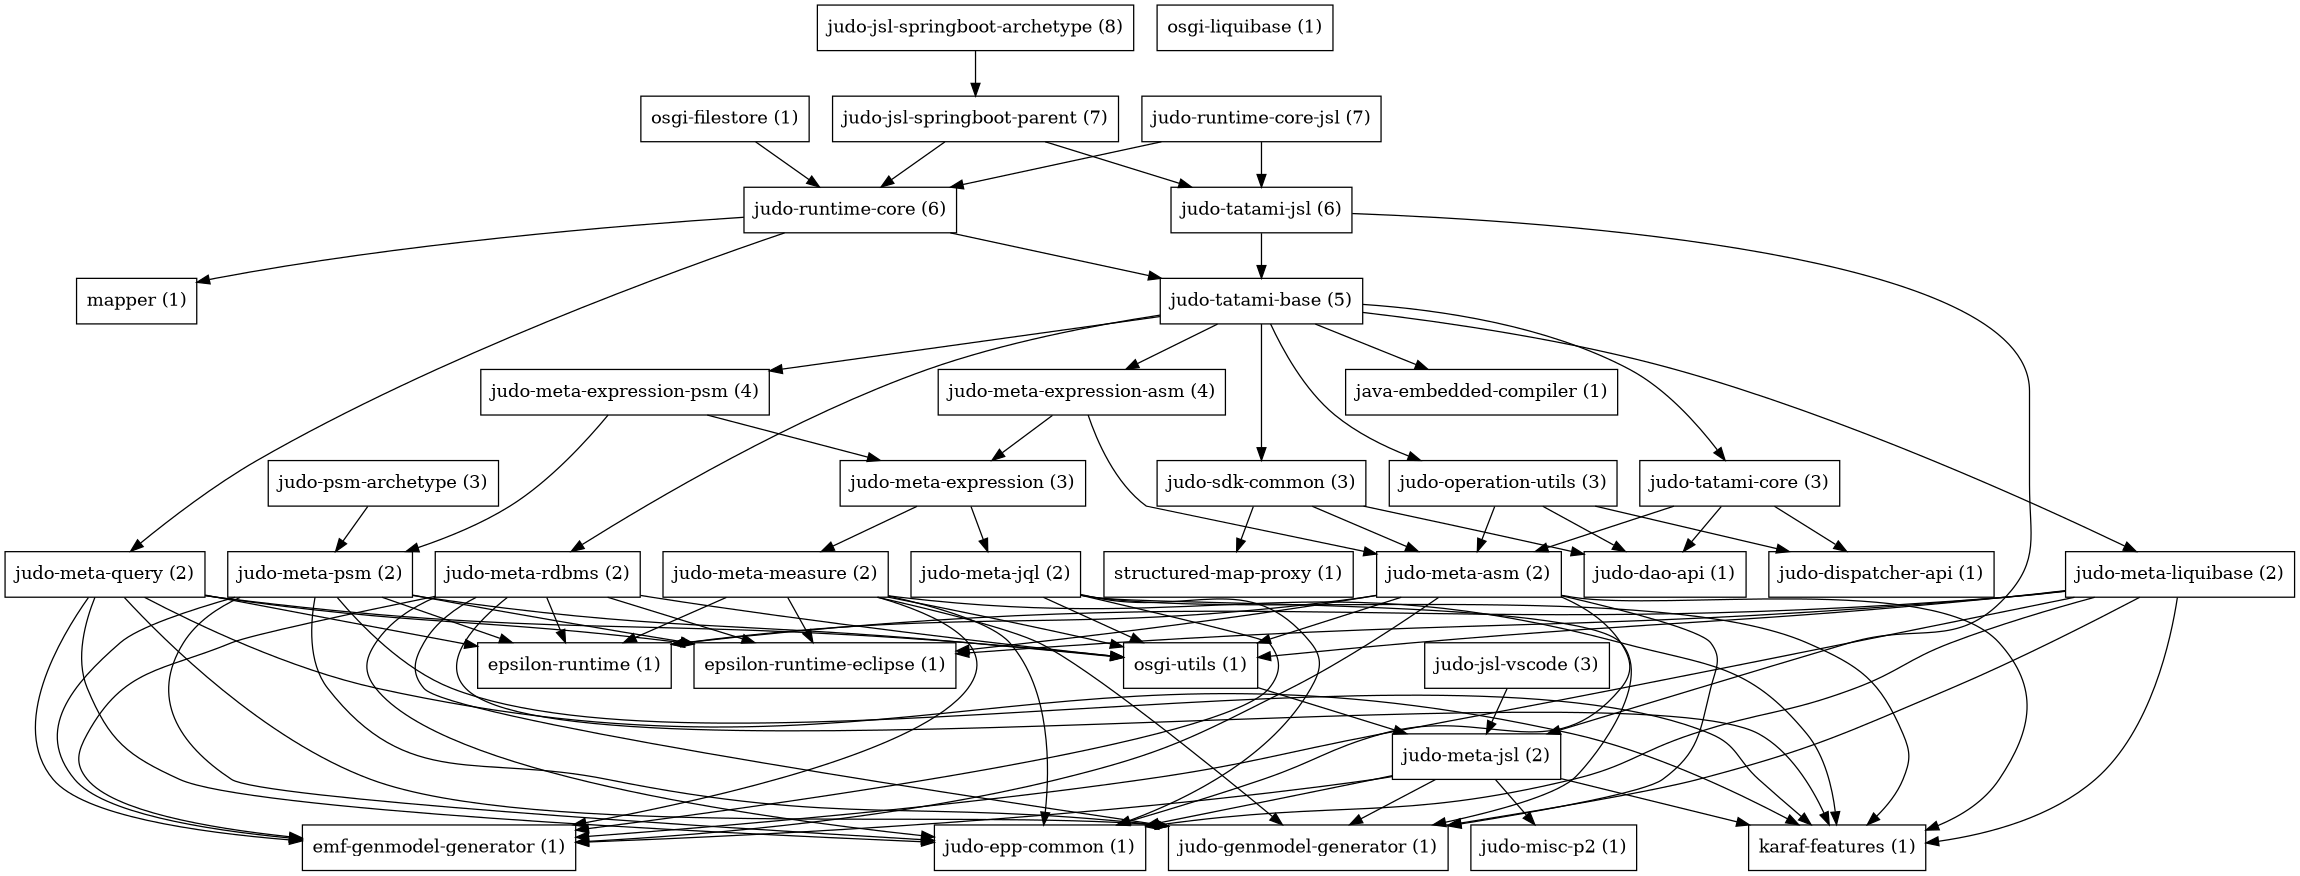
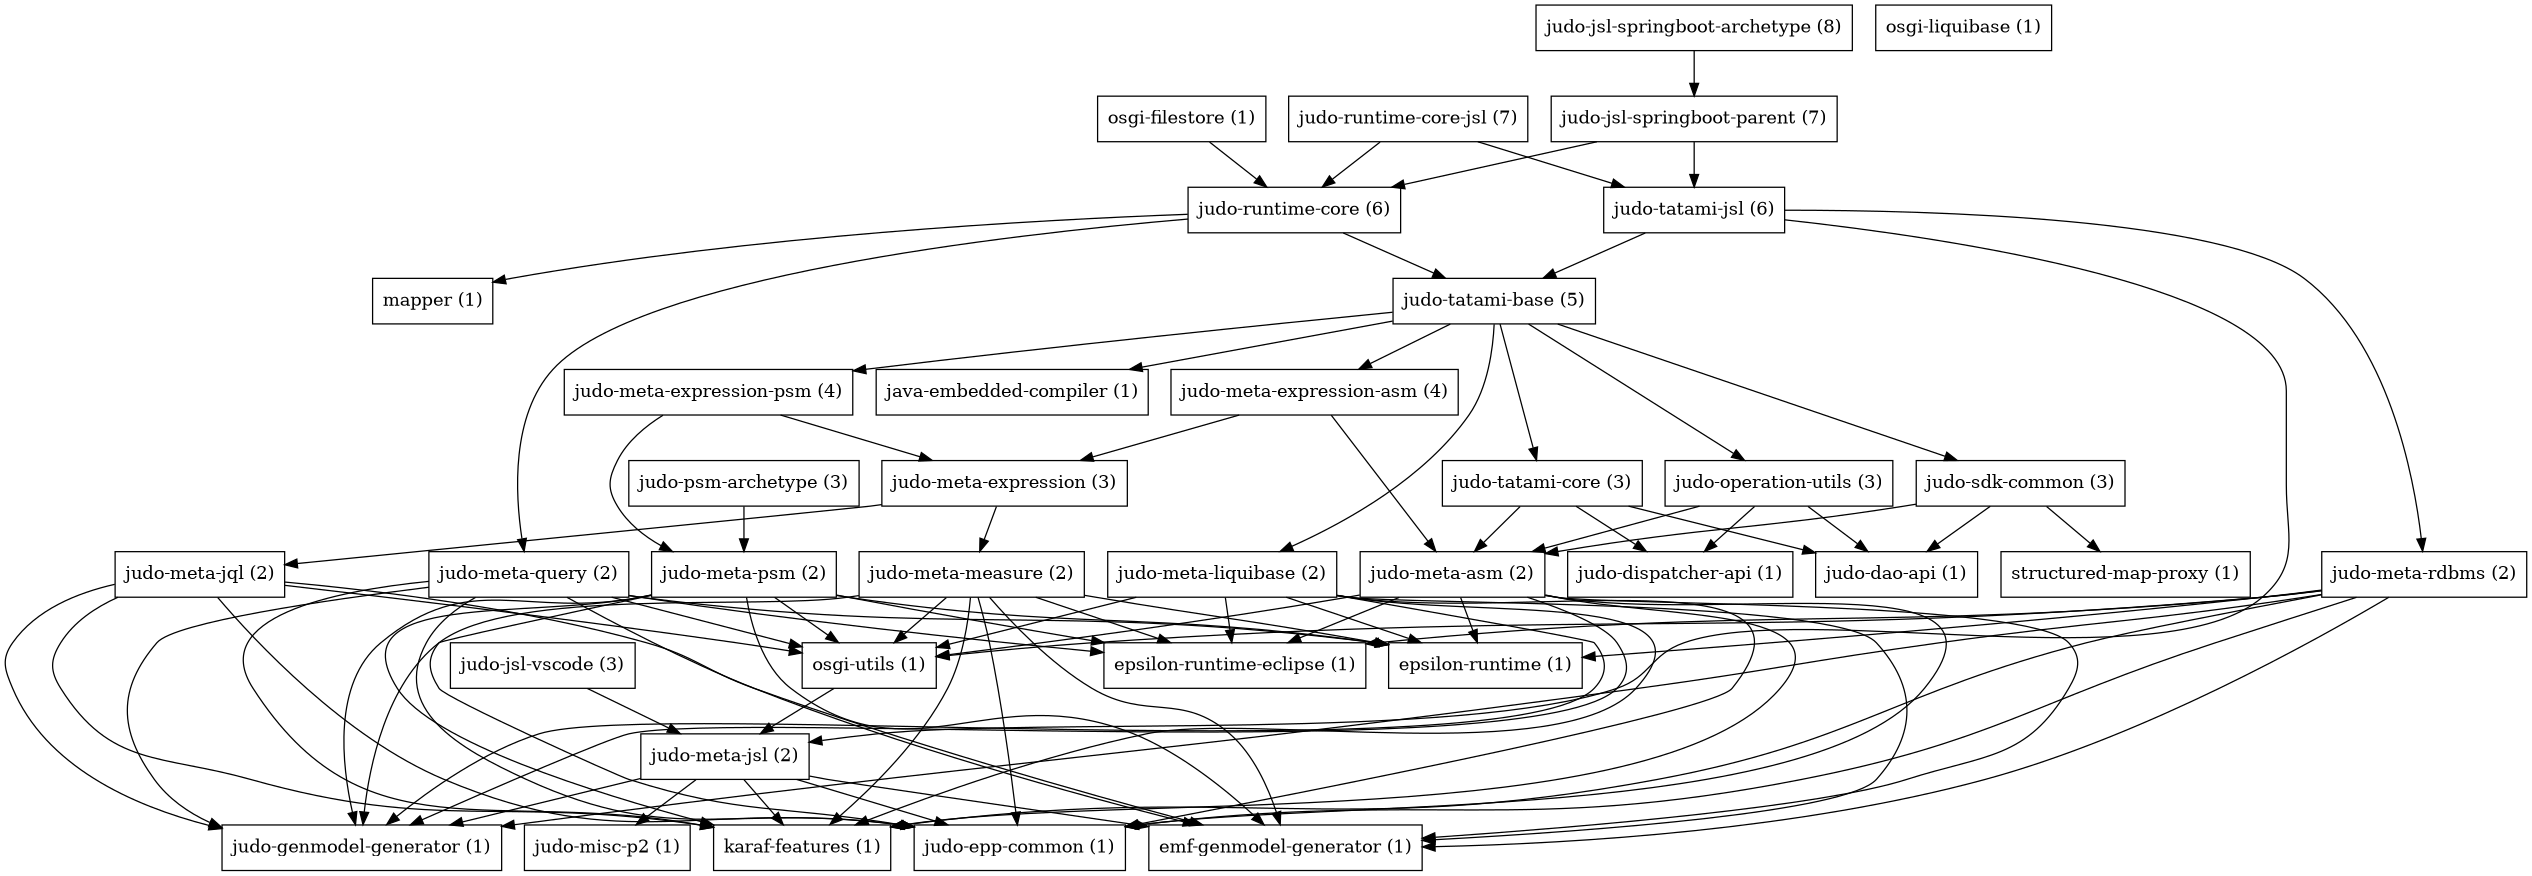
  strict digraph {
    node [shape=box]
    n1 [label="epsilon-runtime (1)"]
    n2 [label="epsilon-runtime-eclipse (1)"]
    n3 [label="emf-genmodel-generator (1)"]
    n4 [label="judo-genmodel-generator (1)"]
    n5 [label="judo-epp-common (1)"]
    n6 [label="osgi-utils (1)"]
    n7 [label="judo-meta-jsl (2)"]
    n8 [label="java-embedded-compiler (1)"]
    n9 [label="structured-map-proxy (1)"]
    n10 [label="karaf-features (1)"]
    n11 [label="mapper (1)"]
    n12 [label="osgi-liquibase (1)"]
    n13 [label="osgi-filestore (1)"]
    n14 [label="judo-runtime-core (6)"]
    n15 [label="judo-misc-p2 (1)"]
    n16 [label="judo-dao-api (1)"]
    n17 [label="judo-dispatcher-api (1)"]
    n18 [label="judo-jsl-vscode (3)"]
    n19 [label="judo-meta-asm (2)"]
    n20 [label="judo-meta-expression (3)"]
    n21 [label="judo-meta-jql (2)"]
    n22 [label="judo-meta-measure (2)"]
    n23 [label="judo-meta-expression-asm (4)"]
    n24 [label="judo-meta-expression-psm (4)"]
    n25 [label="judo-meta-psm (2)"]
    n26 [label="judo-meta-liquibase (2)"]
    n27 [label="judo-meta-query (2)"]
    n28 [label="judo-meta-rdbms (2)"]
    n29 [label="judo-operation-utils (3)"]
    n30 [label="judo-tatami-base (5)"]
    n31 [label="judo-sdk-common (3)"]
    n32 [label="judo-tatami-core (3)"]
    n33 [label="judo-runtime-core-jsl (7)"]
    n34 [label="judo-tatami-jsl (6)"]
    n35 [label="judo-jsl-springboot-parent (7)"]
    n36 [label="judo-jsl-springboot-archetype (8)"]
    n37 [label="judo-psm-archetype (3)"]
    n6 -> n7
    n7 -> n3
    n7 -> n4
    n7 -> n5
    n7 -> n10
    n7 -> n15
    n13 -> n14
    n14 -> n11
    n14 -> n27
    n14 -> n30
    n18 -> n7
    n19 -> n1
    n19 -> n2
    n19 -> n3
    n19 -> n4
    n19 -> n5
    n19 -> n6
    n19 -> n10
    n20 -> n21
    n20 -> n22
    n21 -> n3
    n21 -> n4
    n21 -> n5
    n21 -> n6
    n21 -> n10
    n22 -> n1
    n22 -> n2
    n22 -> n3
    n22 -> n4
    n22 -> n5
    n22 -> n6
    n22 -> n10
    n23 -> n19
    n23 -> n20
    n24 -> n20
    n24 -> n25
    n25 -> n1
    n25 -> n2
    n25 -> n3
    n25 -> n4
    n25 -> n5
    n25 -> n6
    n25 -> n10
    n26 -> n1
    n26 -> n2
    n26 -> n3
    n26 -> n4
    n26 -> n5
    n26 -> n6
    n26 -> n10
    n27 -> n1
    n27 -> n2
    n27 -> n3
    n27 -> n4
    n27 -> n5
    n27 -> n6
    n27 -> n10
    n28 -> n1
    n28 -> n2
    n28 -> n3
    n28 -> n4
    n28 -> n5
    n28 -> n6
    n28 -> n10
    n29 -> n16
    n29 -> n17
    n29 -> n19
    n30 -> n8
    n30 -> n23
    n30 -> n24
    n30 -> n26
-   n30 -> n28
+   n34 -> n28
    n30 -> n29
    n30 -> n31
    n30 -> n32
    n31 -> n9
    n31 -> n16
    n31 -> n19
    n32 -> n16
    n32 -> n17
    n32 -> n19
    n33 -> n14
    n33 -> n34
    n34 -> n7
    n34 -> n30
    n35 -> n14
    n35 -> n34
    n36 -> n35
    n37 -> n25
  }
